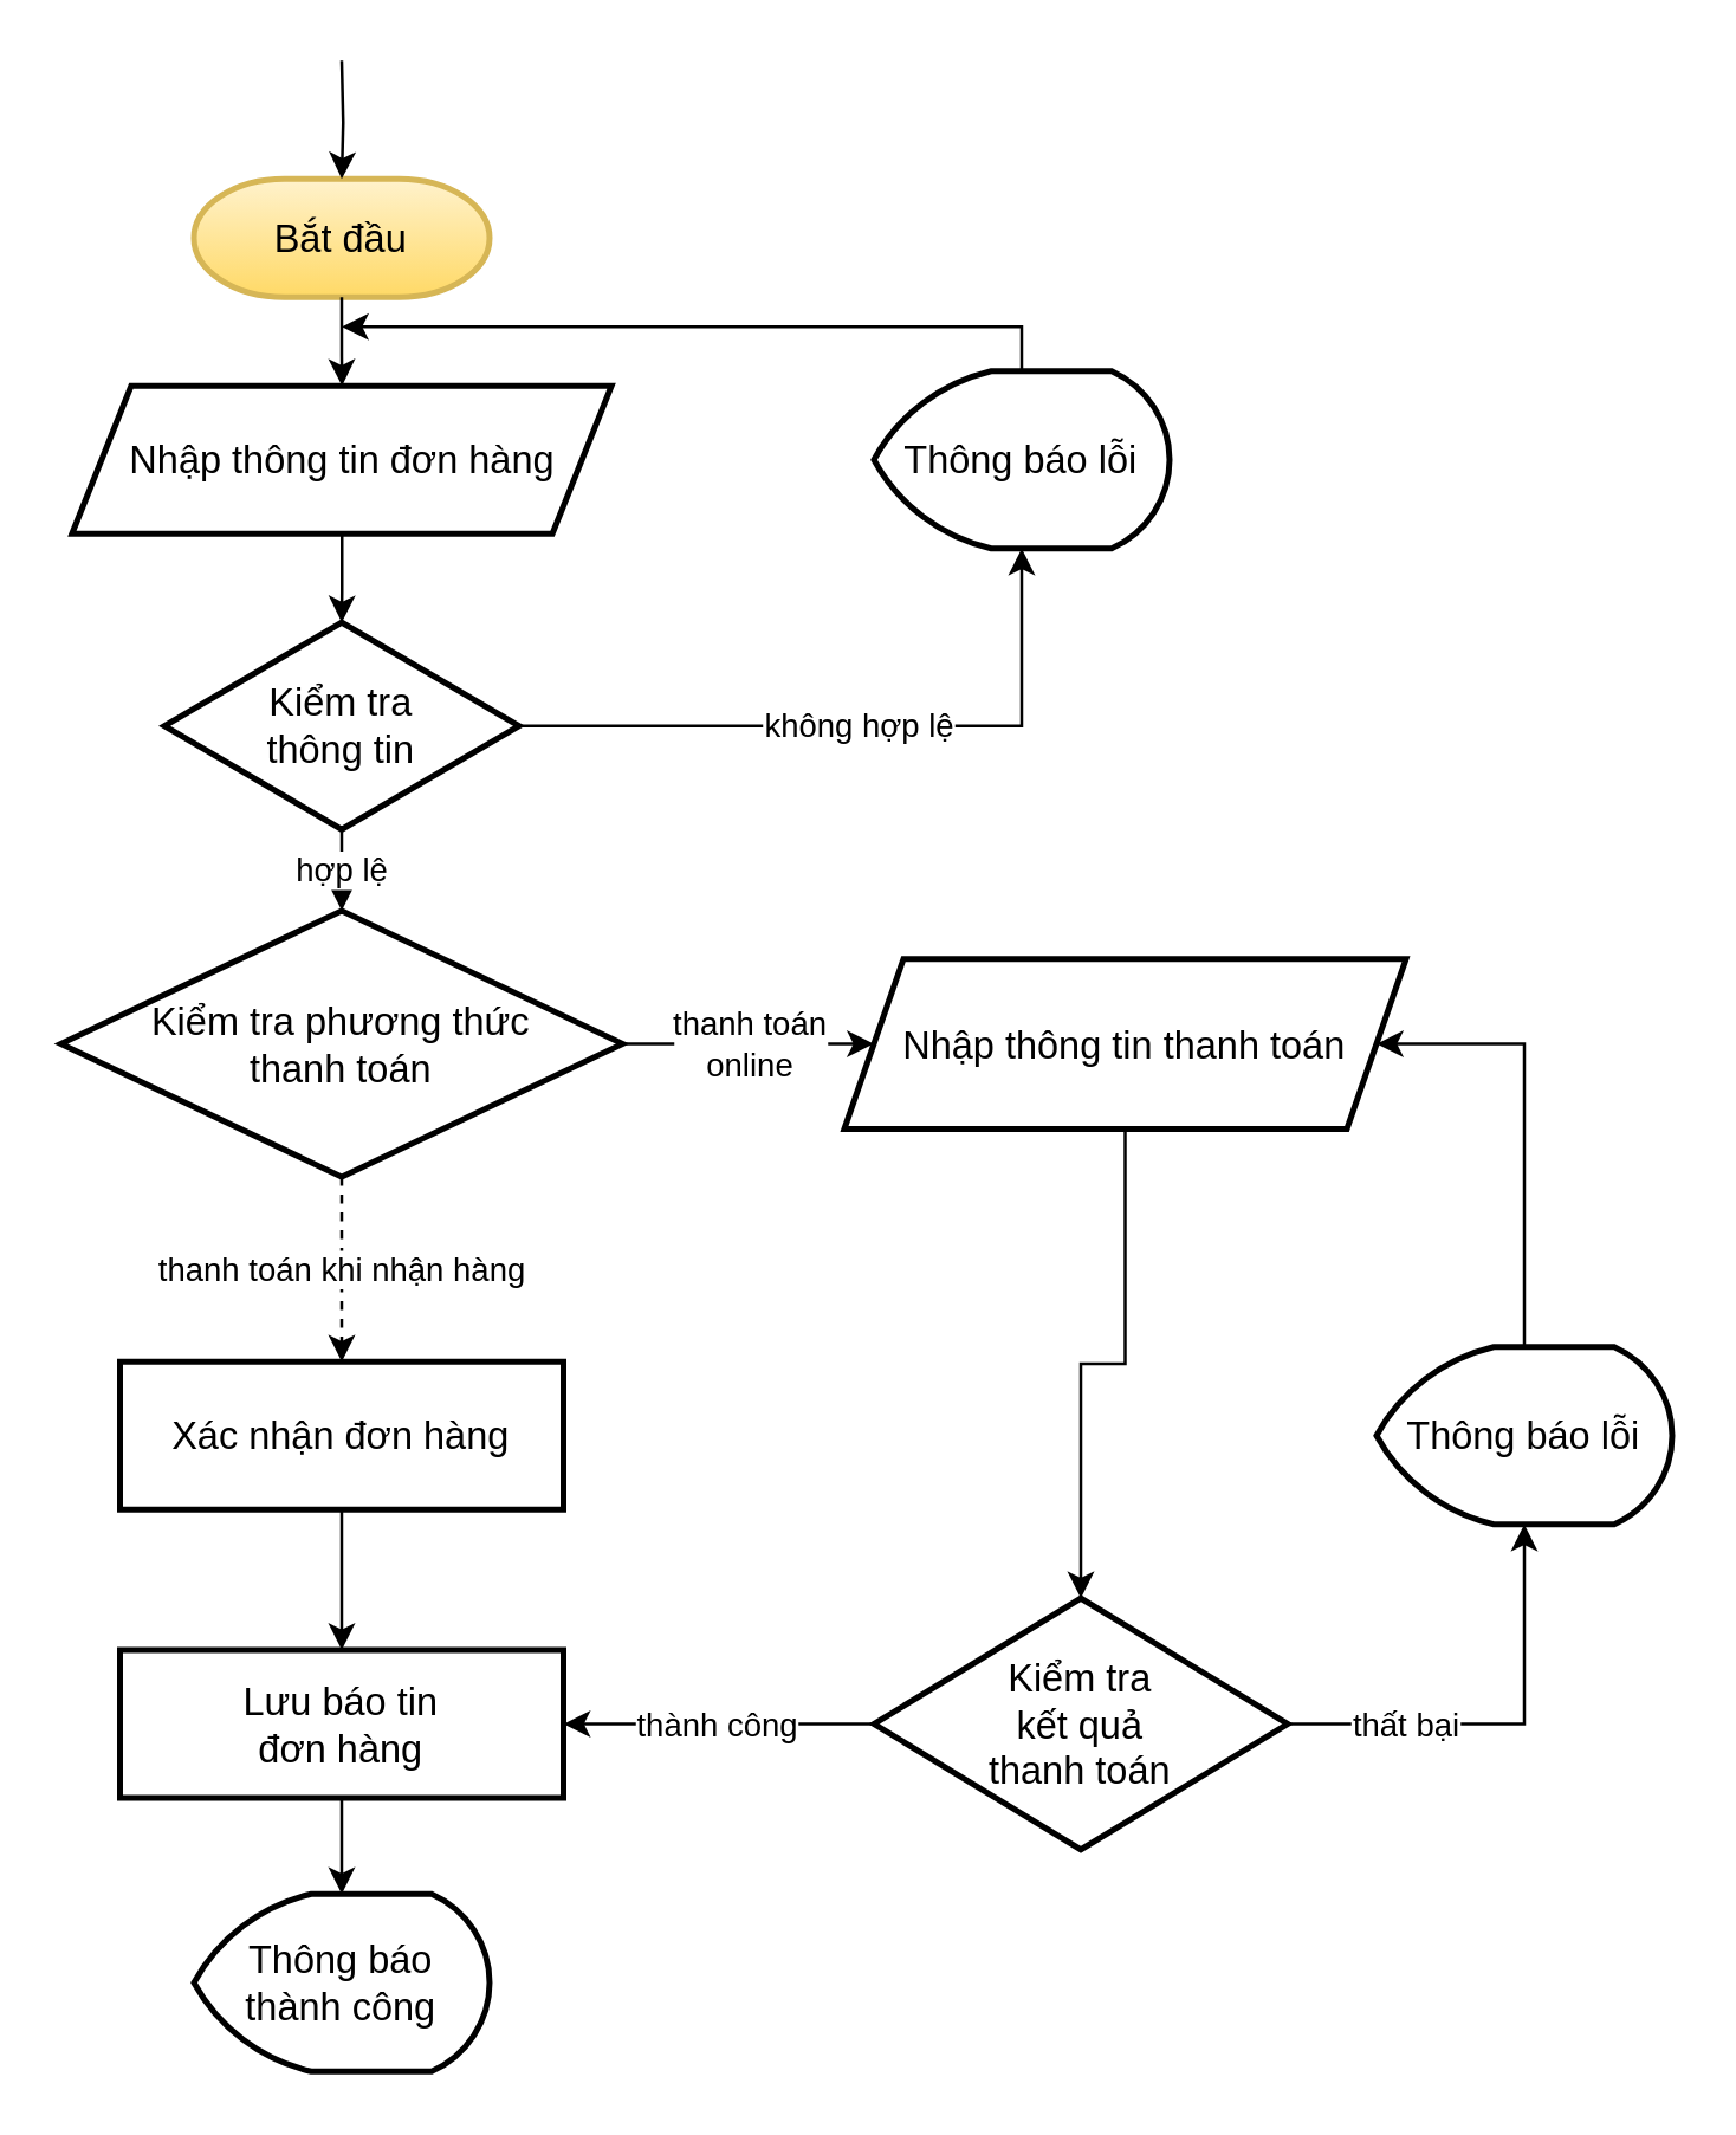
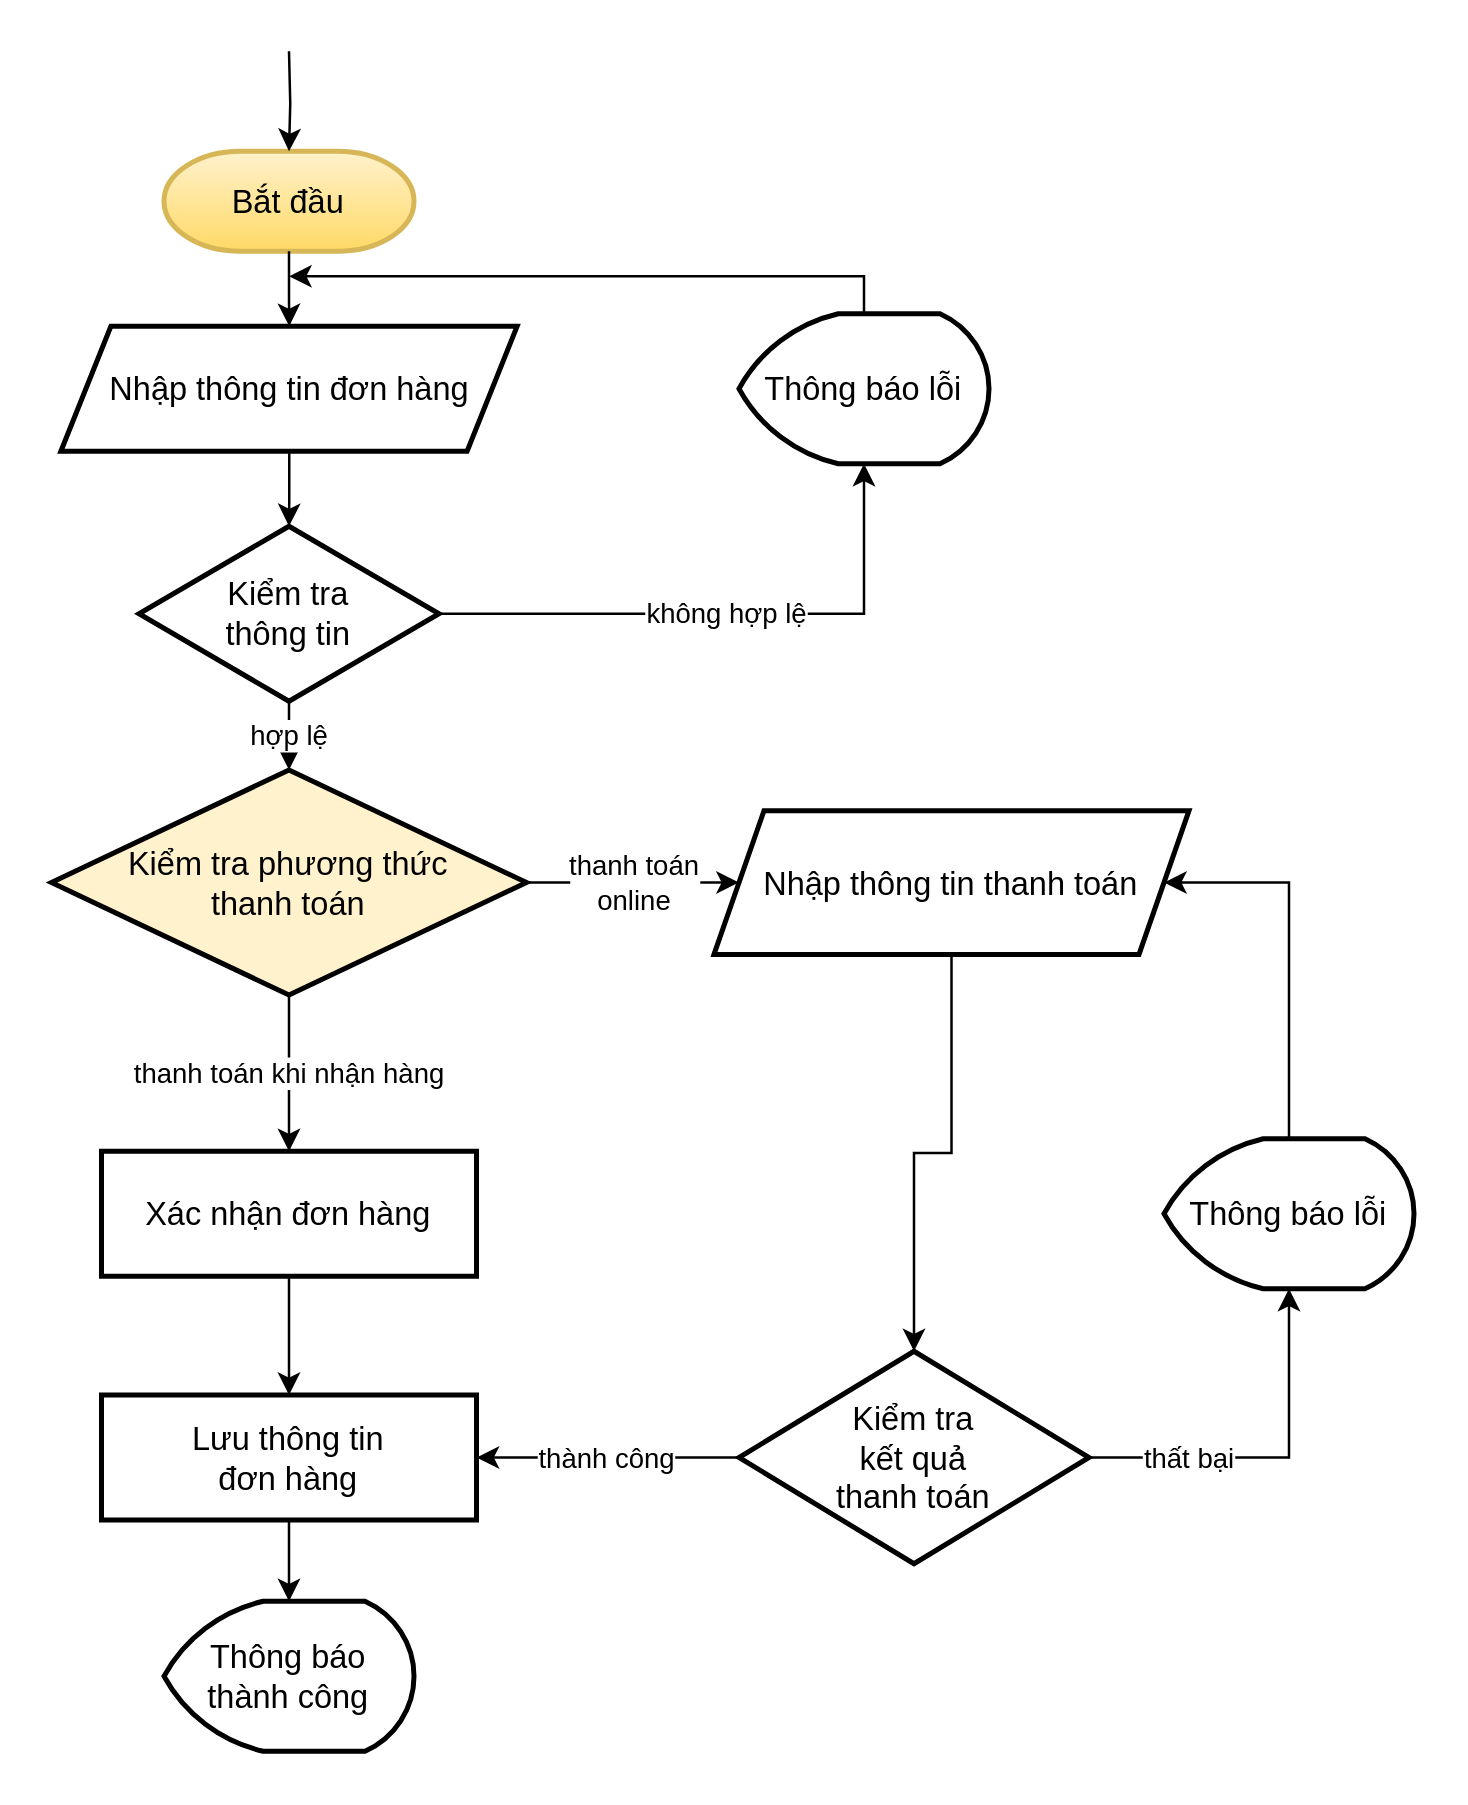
  <mxCell id="0" />
  <mxCell id="1" parent="0" />
  <mxCell id="2" value="Bắt đầu" style="strokeWidth=2;html=1;shape=mxgraph.flowchart.terminator;whiteSpace=wrap;labelBorderColor=none;fontSize=13;fontStyle=0;fillColor=#fff2cc;strokeColor=#d6b656;gradientColor=#ffd966;" vertex="1" parent="1"><mxGeometry x="65" y="60" width="100" height="40" as="geometry" /></mxCell>
  <mxCell id="3" value="hợp lệ" style="edgeStyle=orthogonalEdgeStyle;rounded=0;orthogonalLoop=1;jettySize=auto;html=1;" edge="1" parent="1" source="5" target="13"><mxGeometry relative="1" as="geometry" /></mxCell>
  <mxCell id="4" value="không hợp lệ" style="edgeStyle=orthogonalEdgeStyle;rounded=0;orthogonalLoop=1;jettySize=auto;html=1;entryX=0.5;entryY=1;entryDx=0;entryDy=0;entryPerimeter=0;exitX=1;exitY=0.5;exitDx=0;exitDy=0;" edge="1" parent="1" source="5" target="7"><mxGeometry relative="1" as="geometry"><Array as="points"><mxPoint x="345" y="245" /></Array></mxGeometry></mxCell>
  <mxCell id="5" value="Kiểm tra&lt;br&gt;thông tin" style="rhombus;whiteSpace=wrap;html=1;strokeWidth=2;labelBorderColor=none;fontSize=13;fontStyle=0" vertex="1" parent="1"><mxGeometry x="55" y="210" width="120" height="70" as="geometry" /></mxCell>
  <mxCell id="6" style="edgeStyle=orthogonalEdgeStyle;rounded=0;orthogonalLoop=1;jettySize=auto;html=1;exitX=0.5;exitY=0;exitDx=0;exitDy=0;exitPerimeter=0;" edge="1" parent="1" source="7"><mxGeometry relative="1" as="geometry"><mxPoint x="115" y="110" as="targetPoint" /><Array as="points"><mxPoint x="345" y="110" /><mxPoint x="190" y="110" /></Array></mxGeometry></mxCell>
  <mxCell id="7" value="Thông báo lỗi" style="strokeWidth=2;html=1;shape=mxgraph.flowchart.display;whiteSpace=wrap;labelBorderColor=none;fontSize=13;fontStyle=0" vertex="1" parent="1"><mxGeometry x="295" y="125" width="100" height="60" as="geometry" /></mxCell>
  <mxCell id="8" style="edgeStyle=orthogonalEdgeStyle;rounded=0;orthogonalLoop=1;jettySize=auto;html=1;" edge="1" parent="1" source="2" target="10"><mxGeometry relative="1" as="geometry"><mxPoint x="115" y="100" as="sourcePoint" /></mxGeometry></mxCell>
  <mxCell id="9" style="edgeStyle=orthogonalEdgeStyle;rounded=0;orthogonalLoop=1;jettySize=auto;html=1;" edge="1" parent="1" source="10" target="5"><mxGeometry relative="1" as="geometry" /></mxCell>
  <mxCell id="10" value="Nhập thông tin đơn hàng" style="shape=parallelogram;perimeter=parallelogramPerimeter;whiteSpace=wrap;html=1;fixedSize=1;strokeWidth=2;labelBorderColor=none;fontSize=13;fontStyle=0" vertex="1" parent="1"><mxGeometry x="23.75" y="130" width="182.5" height="50" as="geometry" /></mxCell>
- <mxCell id="11" value="thanh toán khi nhận hàng" style="edgeStyle=orthogonalEdgeStyle;rounded=0;orthogonalLoop=1;jettySize=auto;html=1;dashed=1;" edge="1" parent="1" source="13" target="20"><mxGeometry relative="1" as="geometry"><mxPoint x="115" y="440" as="targetPoint" /></mxGeometry></mxCell>
+ <mxCell id="11" value="thanh toán khi nhận hàng" style="edgeStyle=orthogonalEdgeStyle;rounded=0;orthogonalLoop=1;jettySize=auto;html=1;" edge="1" parent="1" source="13" target="20"><mxGeometry relative="1" as="geometry"><mxPoint x="115" y="440" as="targetPoint" /></mxGeometry></mxCell>
  <mxCell id="12" value="thanh toán&lt;br&gt;online" style="edgeStyle=orthogonalEdgeStyle;rounded=0;orthogonalLoop=1;jettySize=auto;html=1;entryX=0;entryY=0.5;entryDx=0;entryDy=0;" edge="1" parent="1" source="13" target="24"><mxGeometry relative="1" as="geometry"><mxPoint x="295" y="352.5" as="targetPoint" /></mxGeometry></mxCell>
- <mxCell id="13" value="Kiểm tra phương thức &lt;br&gt;thanh toán" style="rhombus;whiteSpace=wrap;html=1;strokeWidth=2;labelBorderColor=none;fontSize=13;fontStyle=0" vertex="1" parent="1"><mxGeometry x="20" y="307.5" width="190" height="90" as="geometry" /></mxCell>
+ <mxCell id="13" value="Kiểm tra phương thức &lt;br&gt;thanh toán" style="rhombus;whiteSpace=wrap;html=1;strokeWidth=2;labelBorderColor=none;fontSize=13;fontStyle=0;fillColor=#fff2cc;" vertex="1" parent="1"><mxGeometry x="20" y="307.5" width="190" height="90" as="geometry" /></mxCell>
  <mxCell id="14" value="thành công" style="edgeStyle=orthogonalEdgeStyle;rounded=0;orthogonalLoop=1;jettySize=auto;html=1;" edge="1" parent="1" source="16" target="18"><mxGeometry relative="1" as="geometry" /></mxCell>
  <mxCell id="15" value="thất bại" style="edgeStyle=orthogonalEdgeStyle;rounded=0;orthogonalLoop=1;jettySize=auto;html=1;exitX=1;exitY=0.5;exitDx=0;exitDy=0;entryX=0.5;entryY=1;entryDx=0;entryDy=0;entryPerimeter=0;" edge="1" parent="1" source="16" target="26"><mxGeometry x="-0.458" relative="1" as="geometry"><mxPoint x="245" y="340" as="targetPoint" /><Array as="points"><mxPoint x="515" y="583" /></Array><mxPoint as="offset" /></mxGeometry></mxCell>
  <mxCell id="16" value="Kiểm tra&lt;br&gt;kết quả&lt;br&gt;thanh toán" style="rhombus;whiteSpace=wrap;html=1;strokeWidth=2;labelBorderColor=none;fontSize=13;fontStyle=0" vertex="1" parent="1"><mxGeometry x="295" y="540" width="140" height="85" as="geometry" /></mxCell>
  <mxCell id="17" style="edgeStyle=orthogonalEdgeStyle;rounded=0;orthogonalLoop=1;jettySize=auto;html=1;" edge="1" parent="1" source="18" target="22"><mxGeometry relative="1" as="geometry" /></mxCell>
- <mxCell id="18" value="Lưu báo tin&lt;br&gt;đơn hàng" style="whiteSpace=wrap;html=1;strokeWidth=2;labelBorderColor=none;fontSize=13;fontStyle=0" vertex="1" parent="1"><mxGeometry x="40" y="557.5" width="150" height="50" as="geometry" /></mxCell>
+ <mxCell id="18" value="Lưu thông tin&lt;br&gt;đơn hàng" style="whiteSpace=wrap;html=1;strokeWidth=2;labelBorderColor=none;fontSize=13;fontStyle=0" vertex="1" parent="1"><mxGeometry x="40" y="557.5" width="150" height="50" as="geometry" /></mxCell>
  <mxCell id="19" style="edgeStyle=orthogonalEdgeStyle;rounded=0;orthogonalLoop=1;jettySize=auto;html=1;" edge="1" parent="1" source="20" target="18"><mxGeometry relative="1" as="geometry" /></mxCell>
  <mxCell id="20" value="Xác nhận đơn hàng" style="whiteSpace=wrap;html=1;strokeWidth=2;labelBorderColor=none;fontSize=13;fontStyle=0" vertex="1" parent="1"><mxGeometry x="40" y="460" width="150" height="50" as="geometry" /></mxCell>
  <mxCell id="21" style="edgeStyle=orthogonalEdgeStyle;rounded=0;orthogonalLoop=1;jettySize=auto;html=1;" edge="1" parent="1" target="2"><mxGeometry relative="1" as="geometry"><mxPoint x="115" y="20" as="sourcePoint" /><mxPoint x="114.5" y="20" as="targetPoint" /><Array as="points" /></mxGeometry></mxCell>
  <mxCell id="22" value="Thông báo&lt;br&gt;thành công" style="strokeWidth=2;html=1;shape=mxgraph.flowchart.display;whiteSpace=wrap;labelBorderColor=none;fontSize=13;fontStyle=0" vertex="1" parent="1"><mxGeometry x="65" y="640" width="100" height="60" as="geometry" /></mxCell>
  <mxCell id="23" style="edgeStyle=orthogonalEdgeStyle;rounded=0;orthogonalLoop=1;jettySize=auto;html=1;entryX=0.5;entryY=0;entryDx=0;entryDy=0;" edge="1" parent="1" source="24" target="16"><mxGeometry relative="1" as="geometry" /></mxCell>
  <mxCell id="24" value="Nhập thông tin thanh toán" style="shape=parallelogram;perimeter=parallelogramPerimeter;whiteSpace=wrap;html=1;fixedSize=1;strokeWidth=2;labelBorderColor=none;fontSize=13;fontStyle=0" vertex="1" parent="1"><mxGeometry x="285" y="323.75" width="190" height="57.5" as="geometry" /></mxCell>
  <mxCell id="25" style="edgeStyle=orthogonalEdgeStyle;rounded=0;orthogonalLoop=1;jettySize=auto;html=1;entryX=1;entryY=0.5;entryDx=0;entryDy=0;" edge="1" parent="1" source="26" target="24"><mxGeometry relative="1" as="geometry"><Array as="points"><mxPoint x="515" y="353" /></Array></mxGeometry></mxCell>
  <mxCell id="26" value="Thông báo lỗi" style="strokeWidth=2;html=1;shape=mxgraph.flowchart.display;whiteSpace=wrap;labelBorderColor=none;fontSize=13;fontStyle=0" vertex="1" parent="1"><mxGeometry x="465" y="455" width="100" height="60" as="geometry" /></mxCell>
